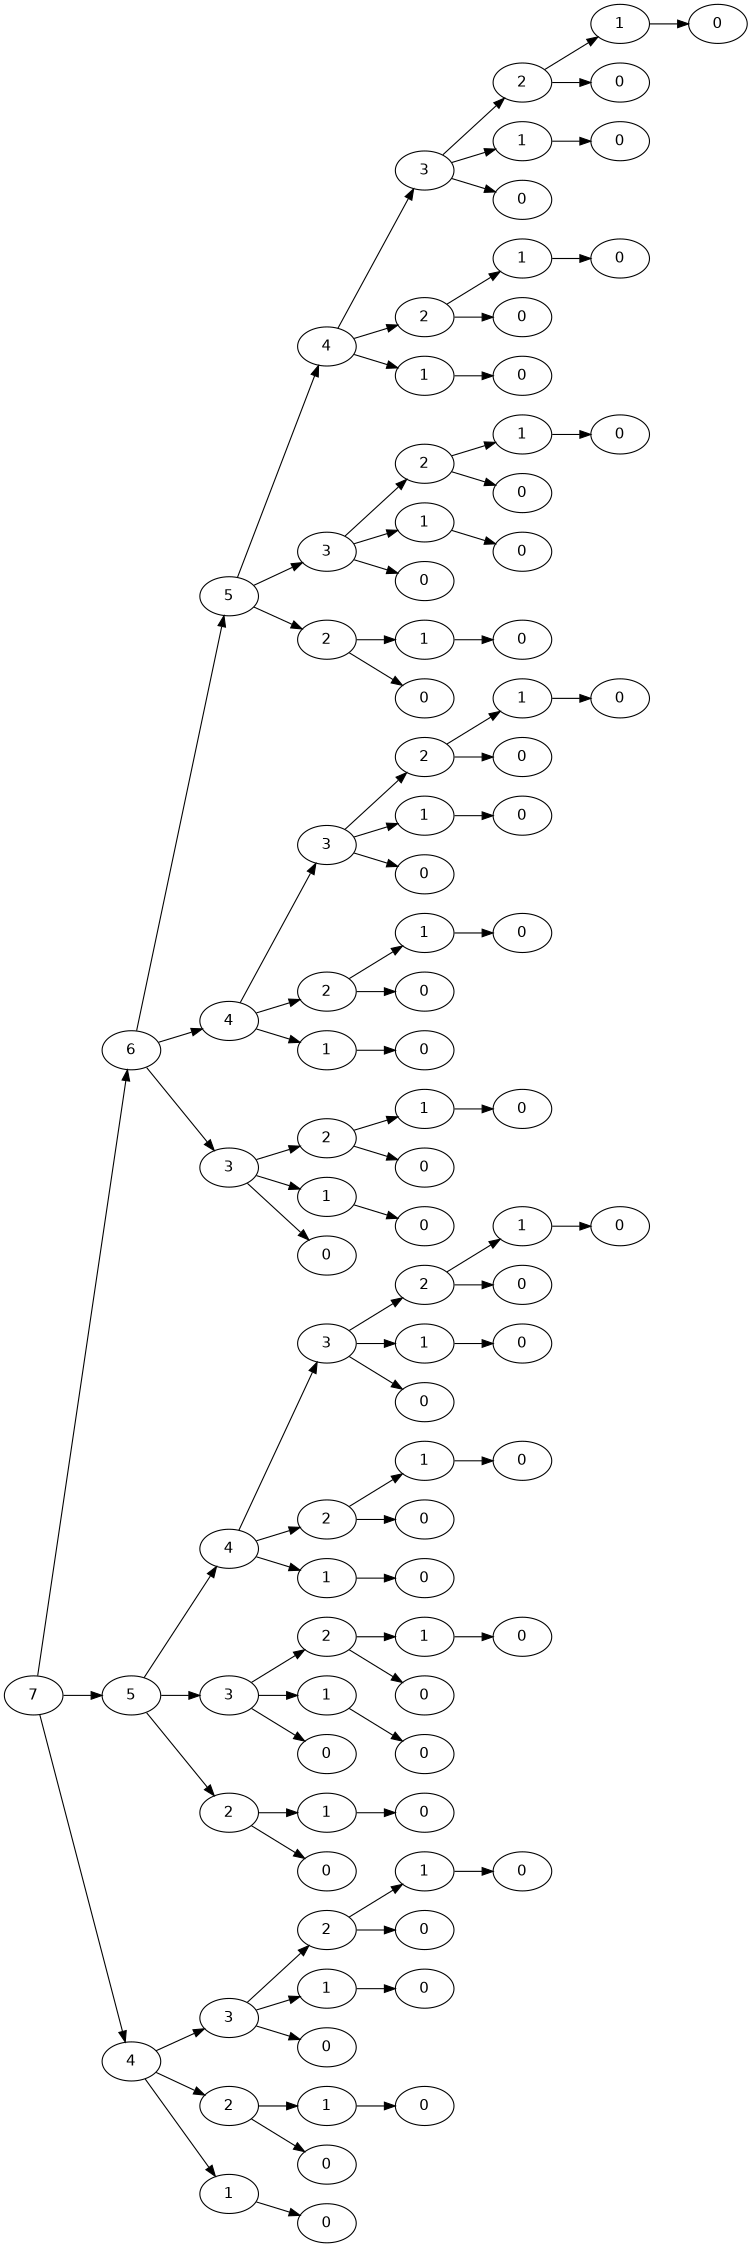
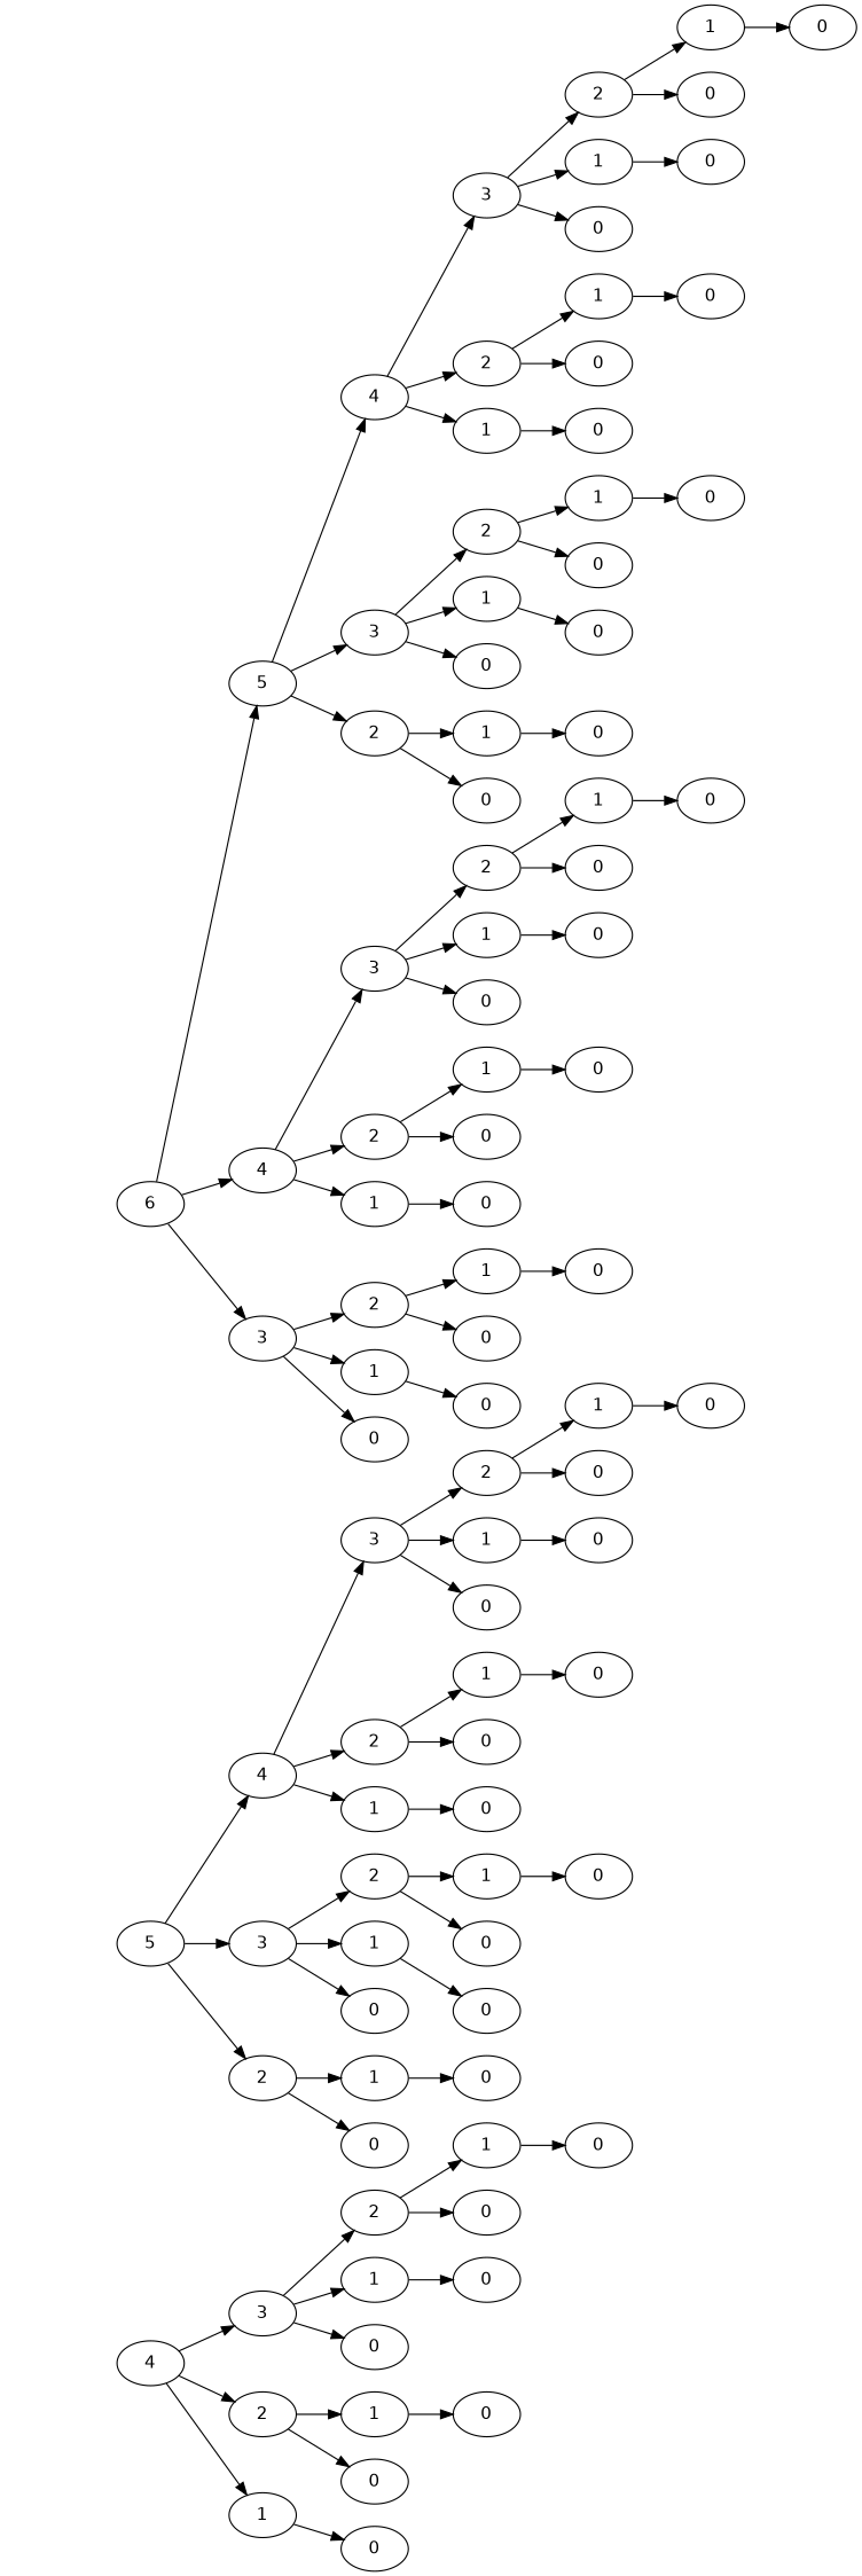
  digraph {
    rankdir=LR
    fontname="DejaVu Sans"
    node [fontname="DejaVu Sans"]
    edge [fontname="DejaVu Sans"]
-   n1 [label=7]
    n2 [label=6]
    n3 [label=5]
    n4 [label=4]
    n5 [label=5]
    n6 [label=4]
    n7 [label=3]
    n8 [label=4]
    n9 [label=3]
    n10 [label=2]
    n11 [label=3]
    n12 [label=2]
    n13 [label=1]
    n14 [label=2]
    n15 [label=1]
    n16 [label=0]
    n17 [label=1]
    n18 [label=0]
    n19 [label=0]
    n20 [label=0]
    n21 [label=1]
    n22 [label=0]
    n23 [label=0]
    n24 [label=0]
    n25 [label=2]
    n26 [label=1]
    n27 [label=0]
    n28 [label=1]
    n29 [label=0]
    n30 [label=0]
    n31 [label=0]
    n32 [label=1]
    n33 [label=0]
    n34 [label=0]
    n35 [label=3]
    n36 [label=2]
    n37 [label=1]
    n38 [label=2]
    n39 [label=1]
    n40 [label=0]
    n41 [label=1]
    n42 [label=0]
    n43 [label=0]
    n44 [label=0]
    n45 [label=1]
    n46 [label=0]
    n47 [label=0]
    n48 [label=0]
    n49 [label=2]
    n50 [label=1]
    n51 [label=0]
    n52 [label=1]
    n53 [label=0]
    n54 [label=0]
    n55 [label=0]
    n56 [label=4]
    n57 [label=3]
    n58 [label=2]
    n59 [label=3]
    n60 [label=2]
    n61 [label=1]
    n62 [label=2]
    n63 [label=1]
    n64 [label=0]
    n65 [label=1]
    n66 [label=0]
    n67 [label=0]
    n68 [label=0]
    n69 [label=1]
    n70 [label=0]
    n71 [label=0]
    n72 [label=0]
    n73 [label=2]
    n74 [label=1]
    n75 [label=0]
    n76 [label=1]
    n77 [label=0]
    n78 [label=0]
    n79 [label=0]
    n80 [label=1]
    n81 [label=0]
    n82 [label=0]
    n83 [label=3]
    n84 [label=2]
    n85 [label=1]
    n86 [label=2]
    n87 [label=1]
    n88 [label=0]
    n89 [label=1]
    n90 [label=0]
    n91 [label=0]
    n92 [label=0]
    n93 [label=1]
    n94 [label=0]
    n95 [label=0]
    n96 [label=0]
-   n1 -> n2
-   n1 -> n3
-   n1 -> n4
    n2 -> n5
    n2 -> n6
    n2 -> n7
    n3 -> n56
    n3 -> n57
    n3 -> n58
    n4 -> n83
    n4 -> n84
    n4 -> n85
    n5 -> n8
    n5 -> n9
    n5 -> n10
    n6 -> n35
    n6 -> n36
    n6 -> n37
    n7 -> n49
    n7 -> n50
    n7 -> n51
    n8 -> n11
    n8 -> n12
    n8 -> n13
    n9 -> n25
    n9 -> n26
    n9 -> n27
    n10 -> n32
    n10 -> n33
    n11 -> n14
    n11 -> n15
    n11 -> n16
    n12 -> n21
    n12 -> n22
    n13 -> n24
    n14 -> n17
    n14 -> n18
    n15 -> n20
    n17 -> n19
    n21 -> n23
    n25 -> n28
    n25 -> n29
    n26 -> n31
    n28 -> n30
    n32 -> n34
    n35 -> n38
    n35 -> n39
    n35 -> n40
    n36 -> n45
    n36 -> n46
    n37 -> n48
    n38 -> n41
    n38 -> n42
    n39 -> n44
    n41 -> n43
    n45 -> n47
    n49 -> n52
    n49 -> n53
    n50 -> n55
    n52 -> n54
    n56 -> n59
    n56 -> n60
    n56 -> n61
    n57 -> n73
    n57 -> n74
    n57 -> n75
    n58 -> n80
    n58 -> n81
    n59 -> n62
    n59 -> n63
    n59 -> n64
    n60 -> n69
    n60 -> n70
    n61 -> n72
    n62 -> n65
    n62 -> n66
    n63 -> n68
    n65 -> n67
    n69 -> n71
    n73 -> n76
    n73 -> n77
    n74 -> n79
    n76 -> n78
    n80 -> n82
    n83 -> n86
    n83 -> n87
    n83 -> n88
    n84 -> n93
    n84 -> n94
    n85 -> n96
    n86 -> n89
    n86 -> n90
    n87 -> n92
    n89 -> n91
    n93 -> n95
  }
